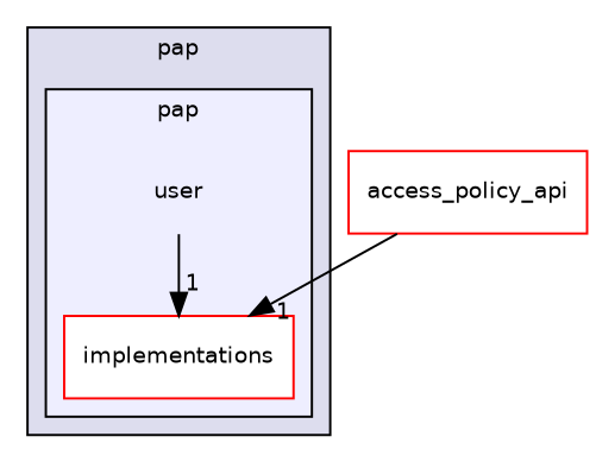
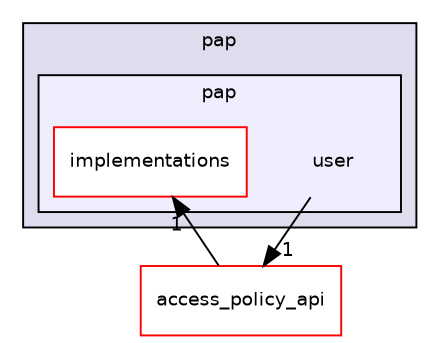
  digraph {
    compound=true
    node [fontname=Helvetica fontsize=10 shape=box color=red fillcolor=white style=filled]
    edge [headlabel=1 labeldistance=1.5 labelfontname=Helvetica labelfontsize=10]
    n1 [label=user shape=plaintext color="" fillcolor="" style=""]
    n2 [label=implementations]
    n3 [label=access_policy_api]
    subgraph cluster_1 {
      bgcolor="#ddddee"
      fontname=Helvetica
      fontsize=10
      label=pap
      pencolor=black
      subgraph cluster_2 {
        bgcolor="#eeeeff"
        fontname=Helvetica
        fontsize=10
        label=pap
        pencolor=black
        n1
        n2
      }
    }
-   n1 -> n2
+   n1 -> n3
    n3 -> n2
  }
